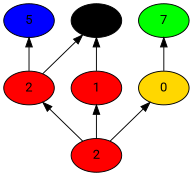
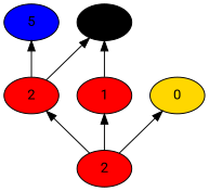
  digraph {
    fontsize=24
    rankdir=BT
    fontname=Roboto
    node [fillcolor=red shape=ellipse style=filled fontname=Roboto]
    edge [arrowhead=normal color=black style=solid fontname=Roboto]
    n1 [label=2]
    n2 [label=2]
    n3 [label=1]
    n4 [fillcolor=gold label=0]
    5 [fillcolor=blue]
    6 [fillcolor=black]
-   7 [fillcolor=green]
    n1 -> n2
    n1 -> n3
    n1 -> n4
    n2 -> 5
    n2 -> 6
    n3 -> 6
-   n4 -> 7
  }
